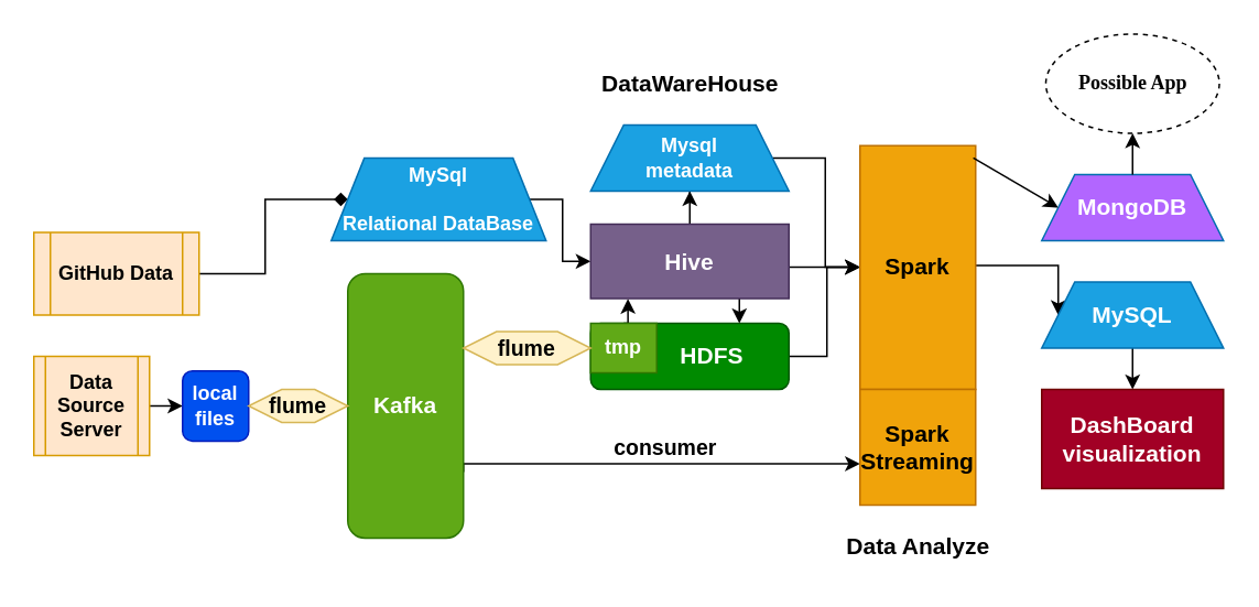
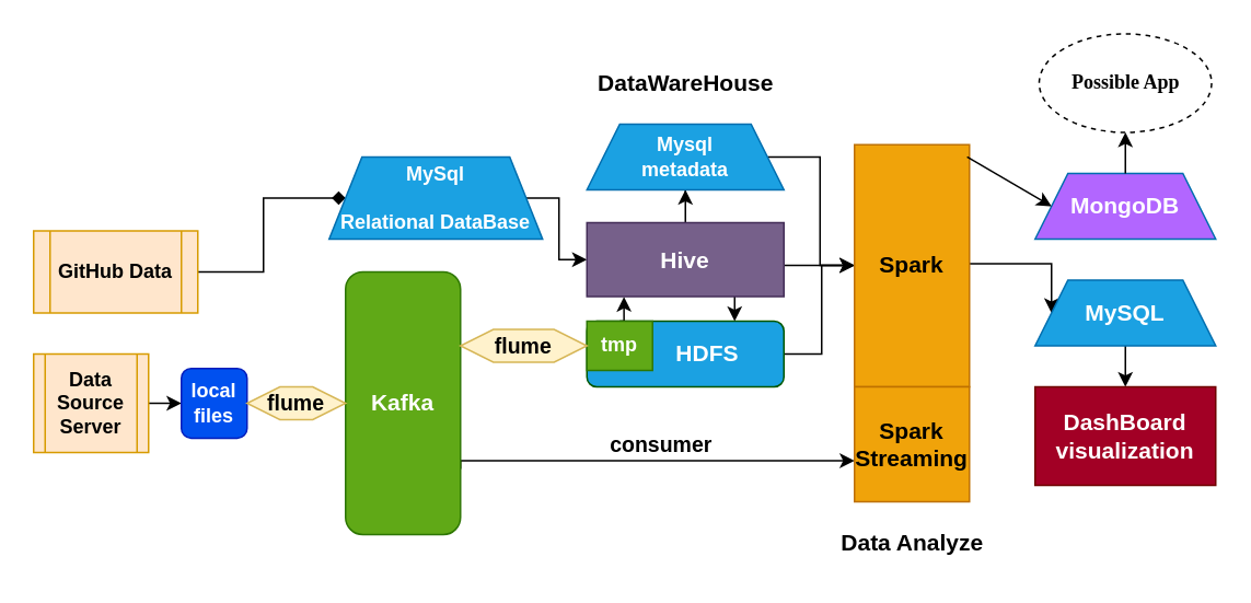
  <mxCell id="0" />
  <mxCell id="1" parent="0" />
  <mxCell id="2" value="" style="edgeStyle=orthogonalEdgeStyle;rounded=0;orthogonalLoop=1;jettySize=auto;html=1;endArrow=diamond;" parent="1" source="3" target="7" edge="1"><mxGeometry relative="1" as="geometry" /></mxCell>
  <mxCell id="3" value="GitHub Data" style="shape=process;whiteSpace=wrap;html=1;backgroundOutline=1;fontStyle=1;fillColor=#ffe6cc;strokeColor=#d79b00;" parent="1" vertex="1"><mxGeometry x="20" y="140" width="100" height="50" as="geometry" /></mxCell>
  <mxCell id="4" value="" style="edgeStyle=orthogonalEdgeStyle;rounded=0;orthogonalLoop=1;jettySize=auto;html=1;" parent="1" source="5" target="8" edge="1"><mxGeometry relative="1" as="geometry" /></mxCell>
  <mxCell id="5" value="Data Source Server" style="shape=process;whiteSpace=wrap;html=1;backgroundOutline=1;fontStyle=1;fillColor=#ffe6cc;strokeColor=#d79b00;" parent="1" vertex="1"><mxGeometry x="20" y="215" width="70" height="60" as="geometry" /></mxCell>
  <mxCell id="6" style="edgeStyle=orthogonalEdgeStyle;rounded=0;orthogonalLoop=1;jettySize=auto;html=1;exitX=1;exitY=0.5;exitDx=0;exitDy=0;entryX=0;entryY=0.5;entryDx=0;entryDy=0;" parent="1" source="7" target="18" edge="1"><mxGeometry relative="1" as="geometry"><Array as="points"><mxPoint x="340" y="120" /><mxPoint x="340" y="158" /></Array></mxGeometry></mxCell>
  <mxCell id="7" value="MySql&lt;br&gt;&lt;br&gt;Relational DataBase" style="shape=trapezoid;perimeter=trapezoidPerimeter;whiteSpace=wrap;html=1;fixedSize=1;fontStyle=1;fillColor=#1ba1e2;fontColor=#ffffff;strokeColor=#006EAF;" parent="1" vertex="1"><mxGeometry x="200" y="95" width="130" height="50" as="geometry" /></mxCell>
  <mxCell id="8" value="local files" style="whiteSpace=wrap;html=1;fontStyle=1;fillColor=#0050ef;fontColor=#ffffff;strokeColor=#001DBC;rounded=1;" parent="1" vertex="1"><mxGeometry x="110" y="223.75" width="40" height="42.5" as="geometry" /></mxCell>
  <mxCell id="9" style="edgeStyle=orthogonalEdgeStyle;rounded=0;orthogonalLoop=1;jettySize=auto;html=1;exitX=1;exitY=0.75;exitDx=0;exitDy=0;" parent="1" source="10" target="23" edge="1"><mxGeometry relative="1" as="geometry"><Array as="points"><mxPoint x="450" y="280" /><mxPoint x="450" y="280" /></Array></mxGeometry></mxCell>
  <mxCell id="10" value="Kafka" style="rounded=1;whiteSpace=wrap;html=1;fontStyle=1;fontSize=14;fillColor=#60a917;fontColor=#ffffff;strokeColor=#2D7600;" parent="1" vertex="1"><mxGeometry x="210" y="165" width="70" height="160" as="geometry" /></mxCell>
  <mxCell id="11" value="" style="edgeStyle=orthogonalEdgeStyle;rounded=0;orthogonalLoop=1;jettySize=auto;html=1;" parent="1" source="12" target="22" edge="1"><mxGeometry relative="1" as="geometry"><Array as="points"><mxPoint x="500" y="215" /><mxPoint x="500" y="161" /></Array></mxGeometry></mxCell>
- <mxCell id="12" value="&amp;nbsp; &amp;nbsp; &amp;nbsp; &amp;nbsp;HDFS" style="rounded=1;whiteSpace=wrap;html=1;fontStyle=1;fontSize=14;fillColor=#008a00;fontColor=#ffffff;strokeColor=#005700;" parent="1" vertex="1"><mxGeometry x="357" y="195" width="120" height="40" as="geometry" /></mxCell>
+ <mxCell id="12" value="&amp;nbsp; &amp;nbsp; &amp;nbsp; &amp;nbsp;HDFS" style="rounded=1;whiteSpace=wrap;html=1;fontStyle=1;fontSize=14;fillColor=#1ba1e2;fontColor=#ffffff;strokeColor=#005700;" parent="1" vertex="1"><mxGeometry x="357" y="195" width="120" height="40" as="geometry" /></mxCell>
  <mxCell id="13" style="edgeStyle=orthogonalEdgeStyle;rounded=0;orthogonalLoop=1;jettySize=auto;html=1;exitX=0.5;exitY=0;exitDx=0;exitDy=0;entryX=0.188;entryY=1.004;entryDx=0;entryDy=0;entryPerimeter=0;" parent="1" source="14" target="18" edge="1"><mxGeometry relative="1" as="geometry" /></mxCell>
  <mxCell id="14" value="tmp" style="whiteSpace=wrap;html=1;fontStyle=1;fillColor=#60a917;fontColor=#ffffff;strokeColor=#2D7600;" parent="1" vertex="1"><mxGeometry x="357" y="195" width="40" height="30" as="geometry" /></mxCell>
  <mxCell id="15" style="edgeStyle=orthogonalEdgeStyle;rounded=0;orthogonalLoop=1;jettySize=auto;html=1;exitX=0.75;exitY=1;exitDx=0;exitDy=0;entryX=0.75;entryY=0;entryDx=0;entryDy=0;" parent="1" source="18" target="12" edge="1"><mxGeometry relative="1" as="geometry" /></mxCell>
  <mxCell id="16" value="" style="edgeStyle=orthogonalEdgeStyle;rounded=0;orthogonalLoop=1;jettySize=auto;html=1;" parent="1" source="18" target="20" edge="1"><mxGeometry relative="1" as="geometry" /></mxCell>
  <mxCell id="17" value="" style="edgeStyle=orthogonalEdgeStyle;rounded=0;orthogonalLoop=1;jettySize=auto;html=1;" parent="1" source="18" target="22" edge="1"><mxGeometry relative="1" as="geometry"><Array as="points"><mxPoint x="490" y="161" /><mxPoint x="490" y="161" /></Array></mxGeometry></mxCell>
  <mxCell id="18" value="Hive" style="whiteSpace=wrap;html=1;fontStyle=1;fontSize=14;fillColor=#76608a;fontColor=#ffffff;strokeColor=#432D57;" parent="1" vertex="1"><mxGeometry x="357" y="135" width="120" height="45" as="geometry" /></mxCell>
  <mxCell id="19" value="" style="edgeStyle=orthogonalEdgeStyle;rounded=0;orthogonalLoop=1;jettySize=auto;html=1;" parent="1" source="20" target="22" edge="1"><mxGeometry relative="1" as="geometry"><Array as="points"><mxPoint x="499" y="95" /><mxPoint x="499" y="161" /></Array></mxGeometry></mxCell>
  <mxCell id="20" value="Mysql&lt;br&gt;metadata" style="shape=trapezoid;perimeter=trapezoidPerimeter;whiteSpace=wrap;html=1;fixedSize=1;fontStyle=1;fillColor=#1ba1e2;fontColor=#ffffff;strokeColor=#006EAF;" parent="1" vertex="1"><mxGeometry x="357" y="75" width="120" height="40" as="geometry" /></mxCell>
  <mxCell id="21" value="" style="edgeStyle=orthogonalEdgeStyle;rounded=0;orthogonalLoop=1;jettySize=auto;html=1;" parent="1" source="22" target="25" edge="1"><mxGeometry relative="1" as="geometry"><Array as="points"><mxPoint x="640" y="160" /></Array></mxGeometry></mxCell>
  <mxCell id="22" value="Spark" style="whiteSpace=wrap;html=1;fontStyle=1;fontSize=14;fillColor=#f0a30a;fontColor=#000000;strokeColor=#BD7000;" parent="1" vertex="1"><mxGeometry x="520" y="87.5" width="70" height="147.5" as="geometry" /></mxCell>
  <mxCell id="23" value="Spark Streaming" style="whiteSpace=wrap;html=1;fontStyle=1;fontSize=14;fillColor=#f0a30a;fontColor=#000000;strokeColor=#BD7000;" parent="1" vertex="1"><mxGeometry x="520" y="235" width="70" height="70" as="geometry" /></mxCell>
  <mxCell id="24" value="" style="edgeStyle=orthogonalEdgeStyle;rounded=0;orthogonalLoop=1;jettySize=auto;html=1;" parent="1" source="25" target="26" edge="1"><mxGeometry relative="1" as="geometry" /></mxCell>
  <mxCell id="25" value="MySQL" style="shape=trapezoid;perimeter=trapezoidPerimeter;whiteSpace=wrap;html=1;fixedSize=1;fontStyle=1;fontSize=14;fillColor=#1ba1e2;fontColor=#ffffff;strokeColor=#006EAF;" parent="1" vertex="1"><mxGeometry x="630" y="170" width="110" height="40" as="geometry" /></mxCell>
  <mxCell id="26" value="DashBoard&lt;br style=&quot;font-size: 14px;&quot;&gt;visualization" style="whiteSpace=wrap;html=1;fontStyle=1;fontSize=14;fillColor=#a20025;fontColor=#ffffff;strokeColor=#6F0000;" parent="1" vertex="1"><mxGeometry x="630" y="235" width="110" height="60" as="geometry" /></mxCell>
  <mxCell id="27" value="flume" style="shape=hexagon;perimeter=hexagonPerimeter2;whiteSpace=wrap;html=1;fixedSize=1;fontStyle=1;fontSize=13;size=20;fillColor=#fff2cc;strokeColor=#d6b656;" parent="1" vertex="1"><mxGeometry x="150" y="235" width="60" height="20" as="geometry" /></mxCell>
  <mxCell id="28" value="&lt;b style=&quot;font-size: 13px;&quot;&gt;consumer&lt;/b&gt;" style="text;html=1;align=center;verticalAlign=middle;resizable=0;points=[];autosize=1;strokeColor=none;fillColor=none;fontSize=13;" parent="1" vertex="1"><mxGeometry x="357" y="255" width="90" height="30" as="geometry" /></mxCell>
  <mxCell id="29" value="flume" style="shape=hexagon;perimeter=hexagonPerimeter2;whiteSpace=wrap;html=1;fixedSize=1;fontStyle=1;fontSize=13;fillColor=#fff2cc;strokeColor=#d6b656;" parent="1" vertex="1"><mxGeometry x="280" y="200" width="77" height="20" as="geometry" /></mxCell>
  <mxCell id="30" value="DataWareHouse" style="text;html=1;align=center;verticalAlign=middle;resizable=0;points=[];autosize=1;strokeColor=none;fillColor=none;fontStyle=1;fontSize=14;" parent="1" vertex="1"><mxGeometry x="352" y="35" width="130" height="30" as="geometry" /></mxCell>
  <mxCell id="31" value="Data Analyze" style="text;html=1;align=center;verticalAlign=middle;resizable=0;points=[];autosize=1;strokeColor=none;fillColor=none;fontStyle=1;fontSize=14;" parent="1" vertex="1"><mxGeometry x="500" y="315" width="110" height="30" as="geometry" /></mxCell>
  <mxCell id="32" value="MongoDB" style="shape=trapezoid;perimeter=trapezoidPerimeter;whiteSpace=wrap;html=1;fixedSize=1;fontStyle=1;fontSize=14;fillColor=#B266FF;fontColor=#ffffff;strokeColor=#006EAF;" parent="1" vertex="1"><mxGeometry x="630" y="105" width="110" height="40" as="geometry" /></mxCell>
  <mxCell id="33" value="" style="endArrow=classic;html=1;rounded=0;exitX=0.98;exitY=0.05;exitDx=0;exitDy=0;exitPerimeter=0;entryX=0;entryY=0.5;entryDx=0;entryDy=0;" parent="1" source="22" target="32" edge="1"><mxGeometry width="50" height="50" relative="1" as="geometry"><mxPoint x="690" y="215" as="sourcePoint" /><mxPoint x="740" y="165" as="targetPoint" /></mxGeometry></mxCell>
  <mxCell id="34" value="" style="endArrow=classic;html=1;rounded=0;exitX=0.5;exitY=0;exitDx=0;exitDy=0;entryX=0.5;entryY=1;entryDx=0;entryDy=0;" parent="1" source="32" target="35" edge="1"><mxGeometry width="50" height="50" relative="1" as="geometry"><mxPoint x="650" y="185" as="sourcePoint" /><mxPoint x="685" y="85" as="targetPoint" /></mxGeometry></mxCell>
  <mxCell id="35" value="Possible App" style="ellipse;whiteSpace=wrap;html=1;dashed=1;fontFamily=Times New Roman;fontStyle=1" vertex="1" parent="1"><mxGeometry x="632.5" y="20" width="105" height="60" as="geometry" /></mxCell>
